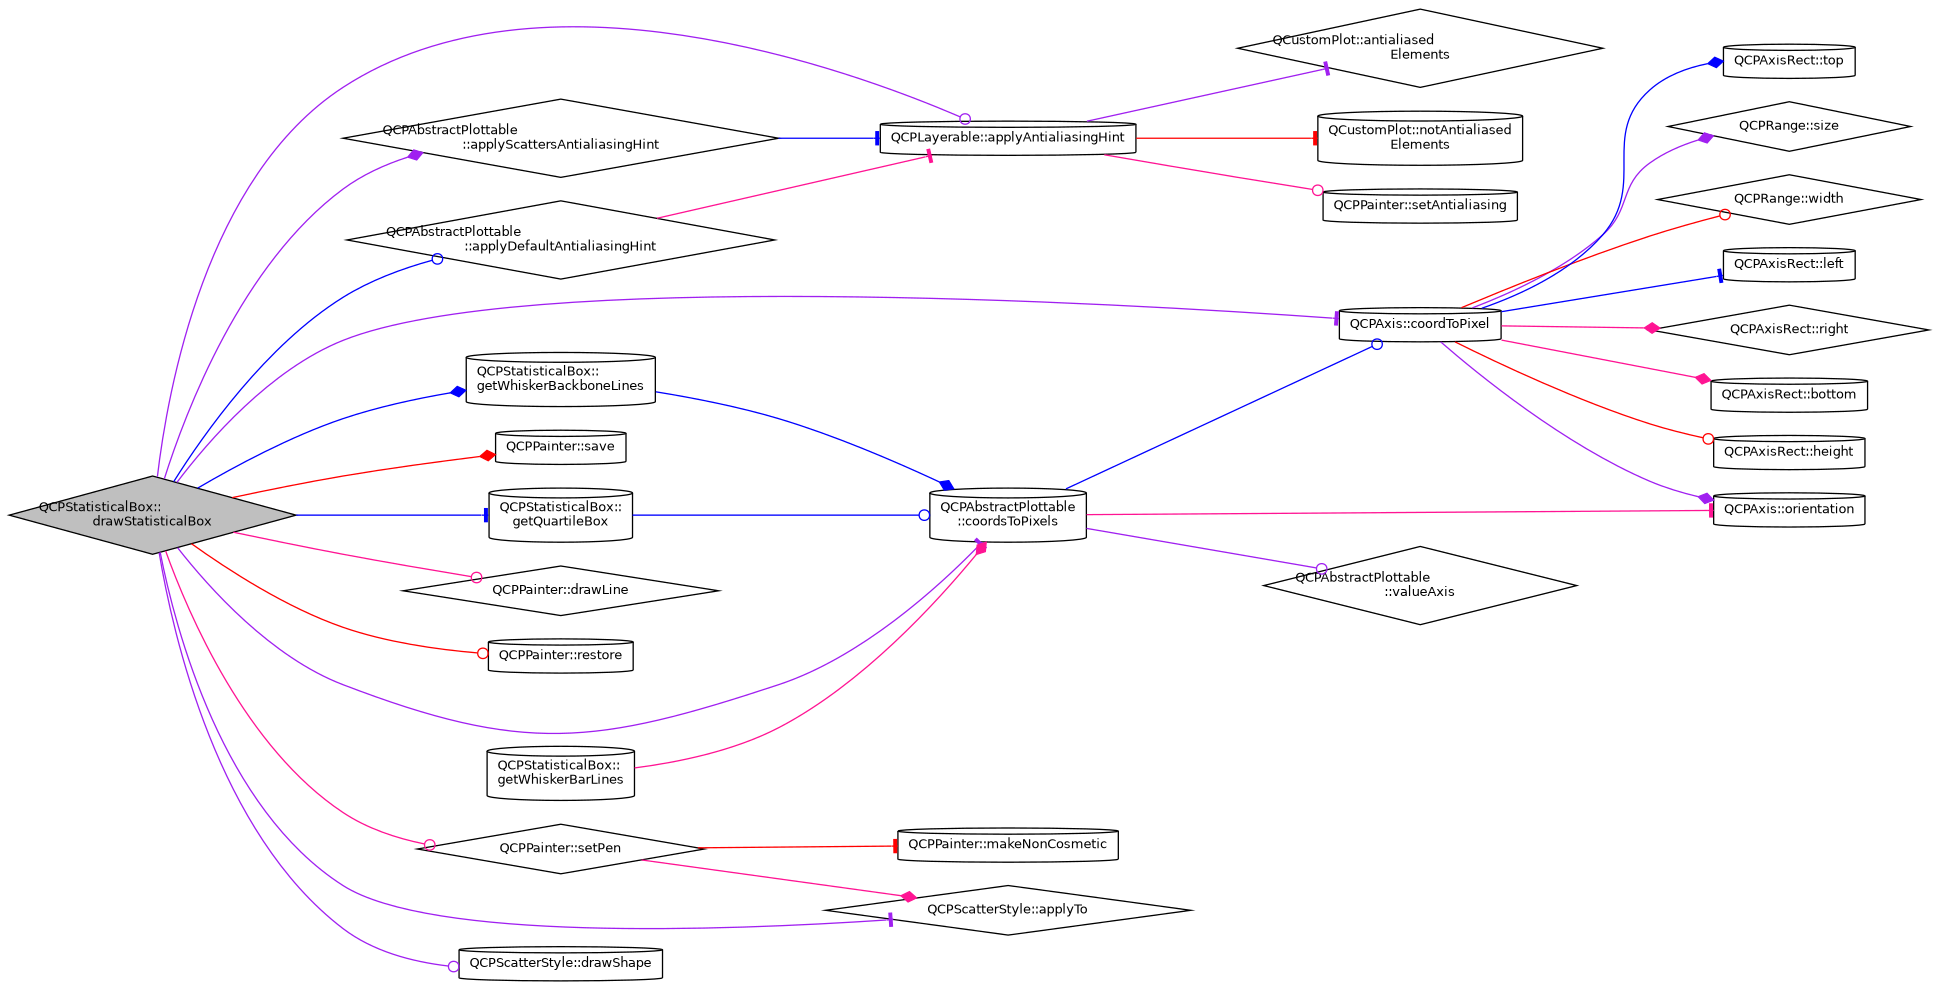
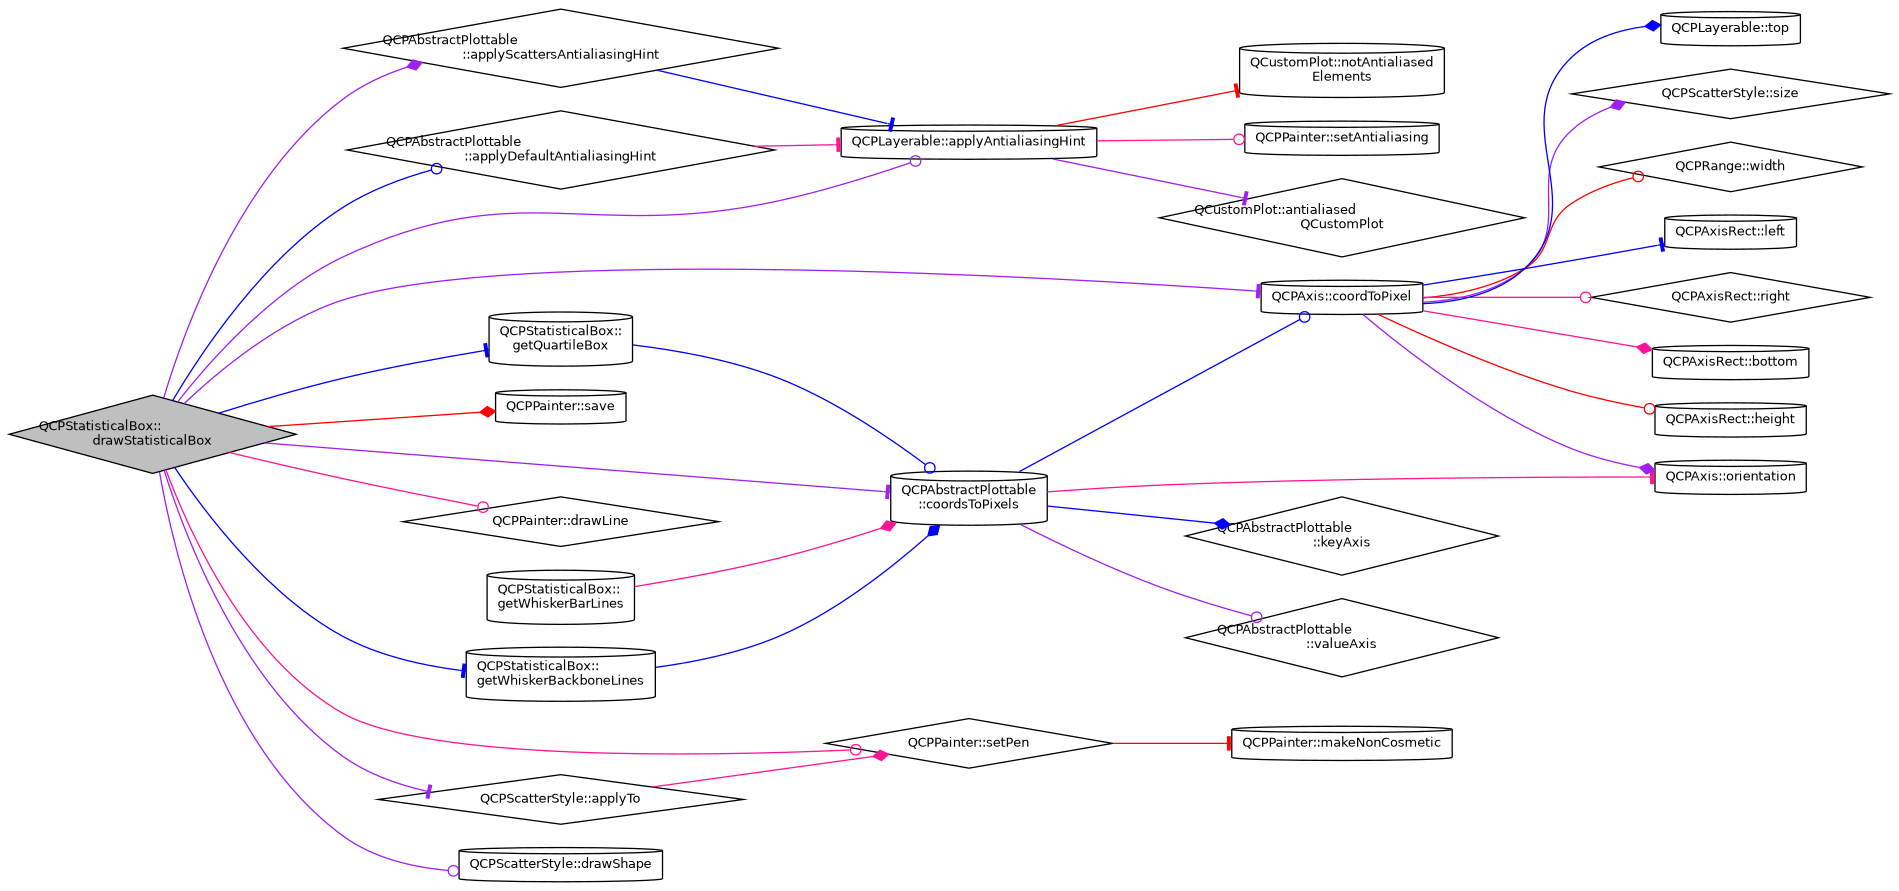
  digraph {
    rankdir=LR
    node [color=black fillcolor=white fontname=Helvetica fontsize=10 shape=cylinder style=filled]
    edge [arrowhead=odot color=blue fontname=Helvetica fontsize=10 labelfontname=Helvetica labelfontsize=10 style=solid]
    n1 [fillcolor=grey75 fontcolor=black height=0.2 label="QCPStatisticalBox::\ldrawStatisticalBox" shape=diamond width=0.4]
    n2 [height=0.2 label="QCPAbstractPlottable\l::applyDefaultAntialiasingHint" shape=diamond width=0.4]
    n3 [height=0.2 label="QCPLayerable::applyAntialiasingHint" width=0.4]
    n4 [height=0.2 label="QCPStatisticalBox::\lgetQuartileBox" width=0.4]
    n5 [height=0.2 label="QCPAbstractPlottable\l::coordsToPixels" width=0.4]
    n6 [height=0.2 label="QCPPainter::save" width=0.4]
    n7 [height=0.2 label="QCPPainter::setPen" shape=diamond width=0.4]
    n8 [height=0.2 label="QCPPainter::drawLine" shape=diamond width=0.4]
-   n9 [height=0.2 label="QCPPainter::restore" width=0.4]
    n10 [height=0.2 label="QCPStatisticalBox::\lgetWhiskerBackboneLines" width=0.4]
    n11 [height=0.2 label="QCPAbstractPlottable\l::applyScattersAntialiasingHint" shape=diamond width=0.4]
    n12 [height=0.2 label="QCPScatterStyle::applyTo" shape=diamond width=0.4]
    n13 [height=0.2 label="QCPScatterStyle::drawShape" width=0.4]
    n14 [height=0.2 label="QCPAxis::coordToPixel" width=0.4]
    n15 [height=0.2 label="QCustomPlot::notAntialiased\lElements" width=0.4]
    n16 [height=0.2 label="QCPPainter::setAntialiasing" width=0.4]
-   n17 [height=0.2 label="QCustomPlot::antialiased\lElements" shape=diamond width=0.4]
+   n17 [height=0.2 label="QCustomPlot::antialiased\lQCustomPlot" shape=diamond width=0.4]
+   n18 [height=0.2 label="QCPAbstractPlottable\l::keyAxis" shape=diamond width=0.4]
    n19 [height=0.2 label="QCPAbstractPlottable\l::valueAxis" shape=diamond width=0.4]
    n20 [height=0.2 label="QCPAxis::orientation" width=0.4]
    n21 [height=0.2 label="QCPPainter::makeNonCosmetic" width=0.4]
    n22 [height=0.2 label="QCPStatisticalBox::\lgetWhiskerBarLines" width=0.4]
-   n23 [height=0.2 label="QCPRange::size" shape=diamond width=0.4]
+   n23 [height=0.2 label="QCPScatterStyle::size" shape=diamond width=0.4]
    n24 [height=0.2 label="QCPRange::width" shape=diamond width=0.4]
    n25 [height=0.2 label="QCPAxisRect::left" width=0.4]
    n26 [height=0.2 label="QCPAxisRect::right" shape=diamond width=0.4]
    n27 [height=0.2 label="QCPAxisRect::bottom" width=0.4]
    n28 [height=0.2 label="QCPAxisRect::height" width=0.4]
-   n29 [height=0.2 label="QCPAxisRect::top" width=0.4]
+   n29 [height=0.2 label="QCPLayerable::top" width=0.4]
    n1 -> n2
    n1 -> n3 [color=purple]
    n1 -> n4 [arrowhead=tee]
    n1 -> n5 [arrowhead=tee color=purple]
    n1 -> n6 [arrowhead=diamond color=red]
    n1 -> n7 [color=deeppink]
    n1 -> n8 [color=deeppink]
-   n1 -> n9 [color=red]
-   n1 -> n10 [arrowhead=diamond]
+   n1 -> n10 [arrowhead=tee]
    n1 -> n11 [arrowhead=diamond color=purple]
    n1 -> n12 [arrowhead=tee color=purple]
    n1 -> n13 [color=purple]
    n1 -> n14 [arrowhead=tee color=purple]
    n2 -> n3 [arrowhead=tee color=deeppink]
    n3 -> n15 [arrowhead=tee color=red]
    n3 -> n16 [color=deeppink]
    n3 -> n17 [arrowhead=tee color=purple]
    n4 -> n5
    n5 -> n14
+   n5 -> n18 [arrowhead=diamond]
    n5 -> n19 [color=purple]
    n5 -> n20 [arrowhead=tee color=deeppink]
    n7 -> n21 [arrowhead=tee color=red]
    n10 -> n5 [arrowhead=diamond]
    n11 -> n3 [arrowhead=tee]
-   n7 -> n12 [arrowhead=diamond color=deeppink]
+   n12 -> n7 [arrowhead=diamond color=deeppink]
    n14 -> n20 [arrowhead=diamond color=purple]
    n14 -> n23 [arrowhead=diamond color=purple]
    n14 -> n24 [color=red]
    n14 -> n25 [arrowhead=tee]
-   n14 -> n26 [arrowhead=diamond color=deeppink]
+   n14 -> n26 [color=deeppink]
    n14 -> n27 [arrowhead=diamond color=deeppink]
    n14 -> n28 [color=red]
    n14 -> n29 [arrowhead=diamond]
    n22 -> n5 [arrowhead=diamond color=deeppink]
  }
